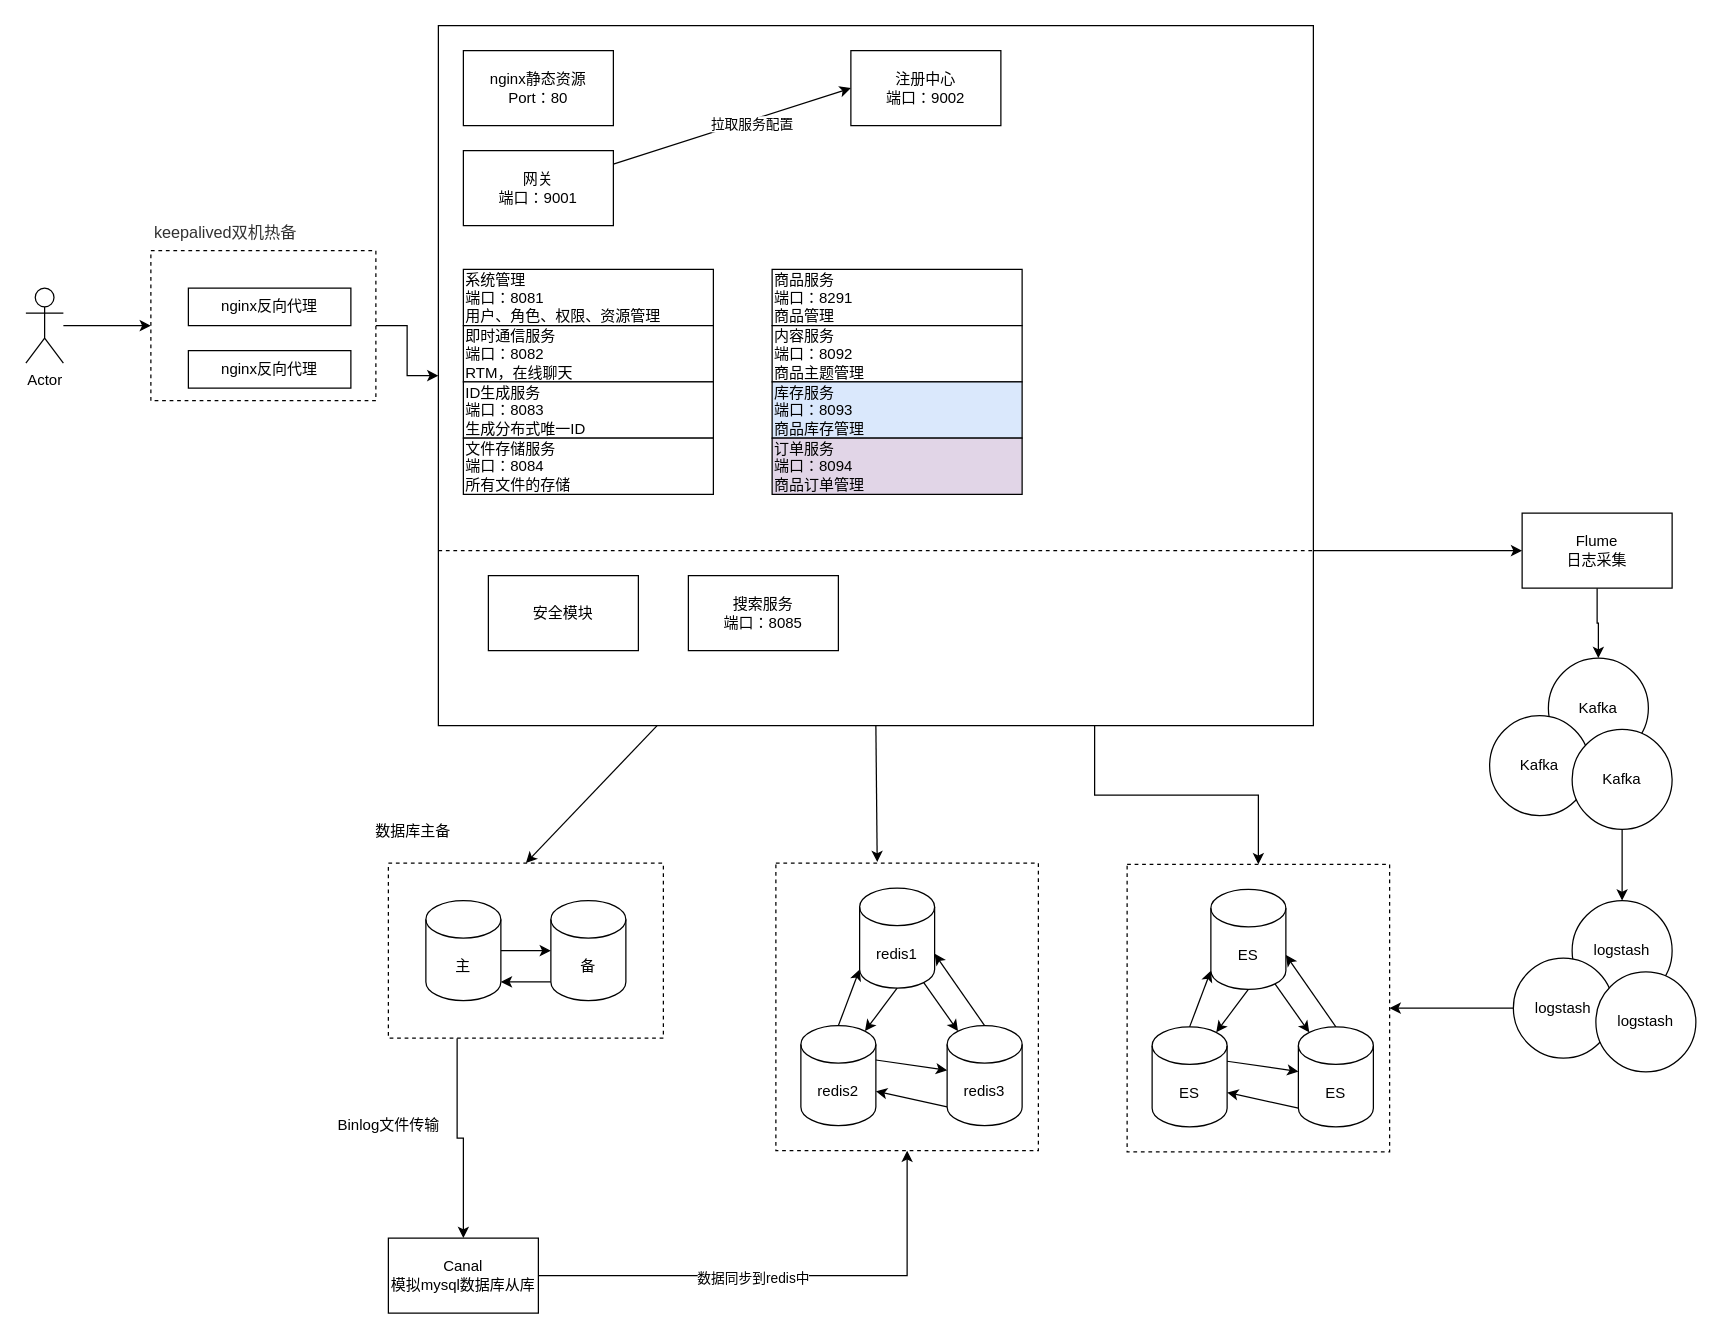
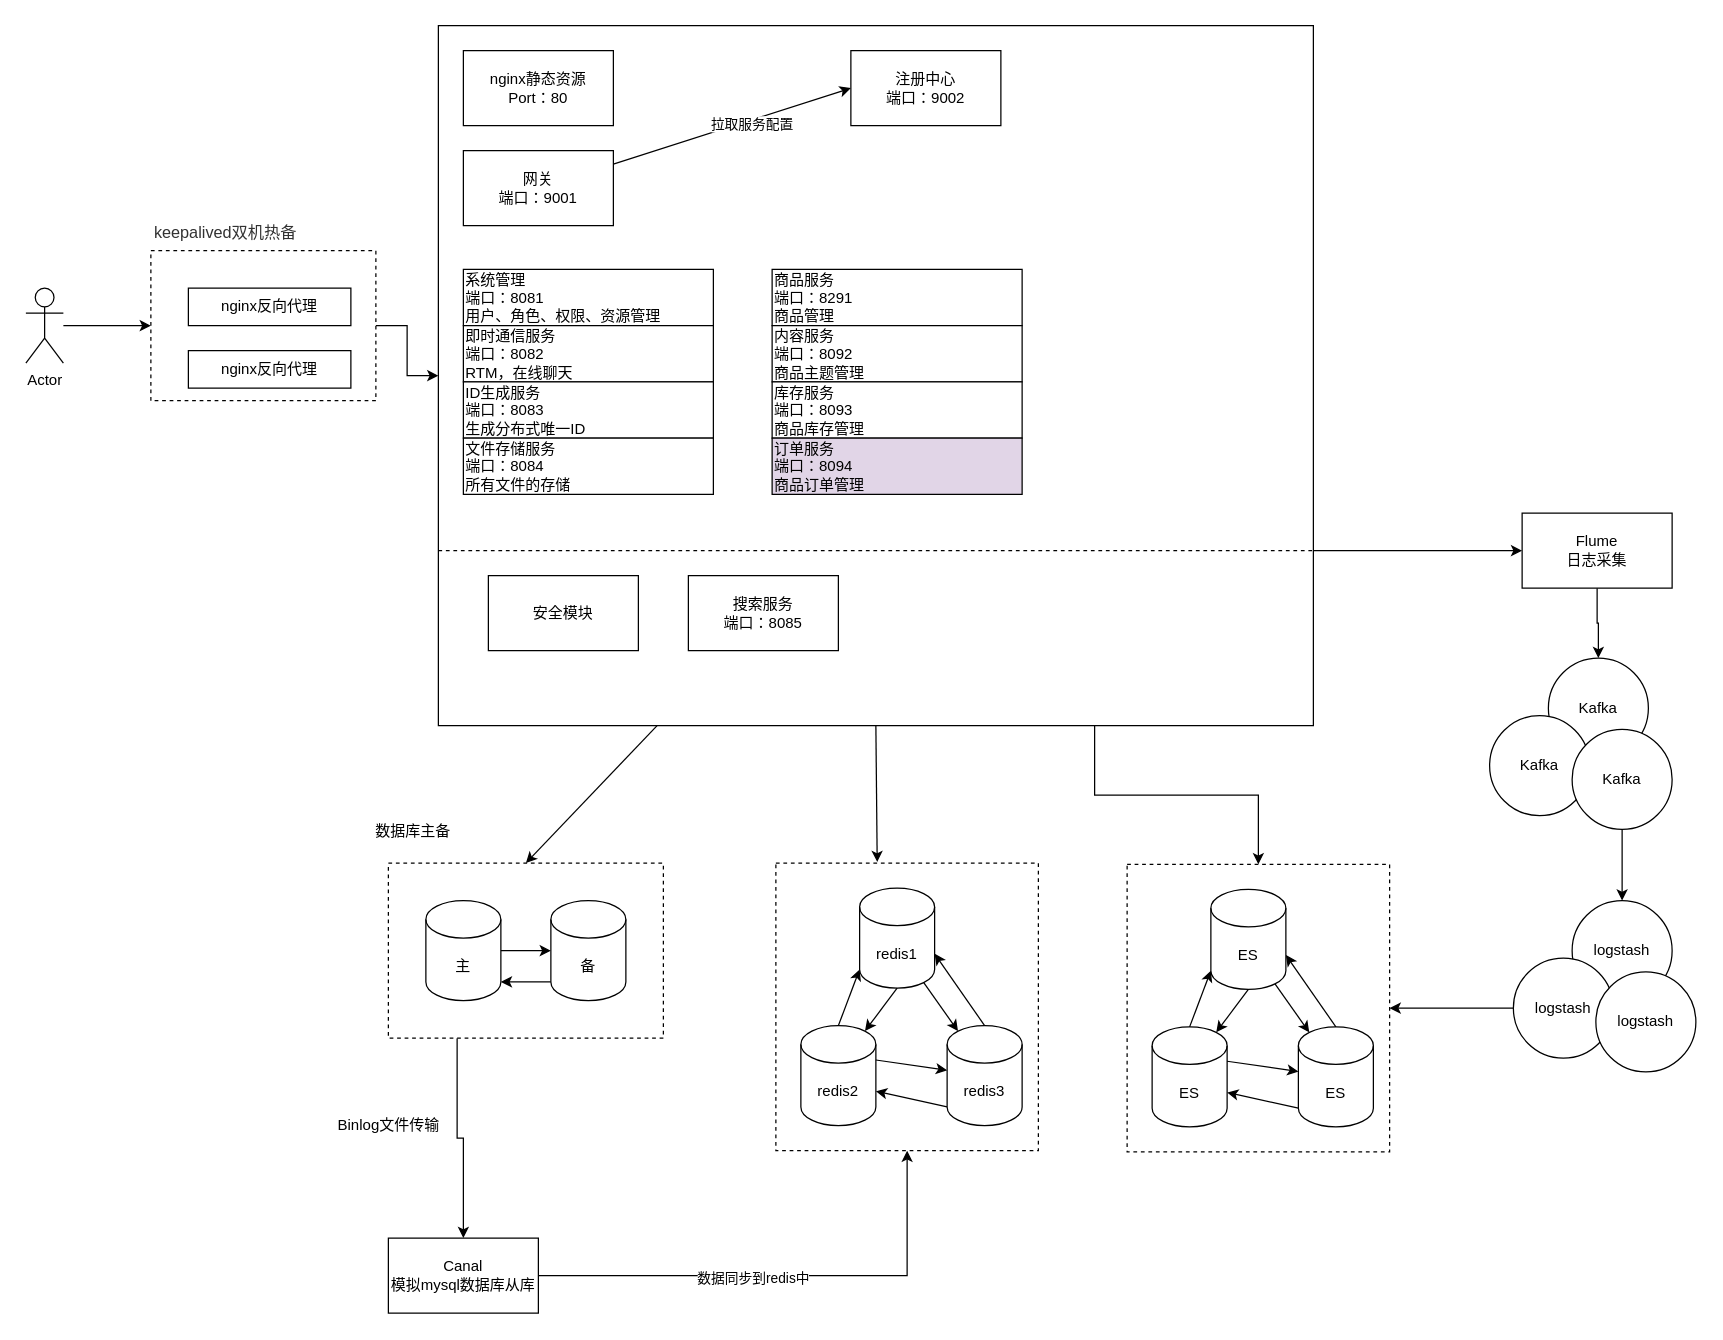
  <mxCell id="0" />
  <mxCell id="1" parent="0" />
  <mxCell id="2" style="edgeStyle=orthogonalEdgeStyle;rounded=0;orthogonalLoop=1;jettySize=auto;html=1;exitX=0.25;exitY=1;exitDx=0;exitDy=0;entryX=0.5;entryY=0;entryDx=0;entryDy=0;" edge="1" parent="1" source="36" target="34"><mxGeometry relative="1" as="geometry" /></mxCell>
  <mxCell id="3" style="edgeStyle=orthogonalEdgeStyle;rounded=0;orthogonalLoop=1;jettySize=auto;html=1;" edge="1" parent="1" source="4" target="6"><mxGeometry relative="1" as="geometry" /></mxCell>
  <mxCell id="4" value="Actor" style="shape=umlActor;verticalLabelPosition=bottom;verticalAlign=top;html=1;outlineConnect=0;" vertex="1" parent="1"><mxGeometry x="20" y="230" width="30" height="60" as="geometry" /></mxCell>
  <mxCell id="5" style="edgeStyle=orthogonalEdgeStyle;rounded=0;orthogonalLoop=1;jettySize=auto;html=1;" edge="1" parent="1" source="6" target="14"><mxGeometry relative="1" as="geometry" /></mxCell>
  <mxCell id="6" value="" style="rounded=0;whiteSpace=wrap;html=1;dashed=1;" vertex="1" parent="1"><mxGeometry x="120" y="200" width="180" height="120" as="geometry" /></mxCell>
  <mxCell id="7" value="nginx反向代理" style="rounded=0;whiteSpace=wrap;html=1;" vertex="1" parent="1"><mxGeometry x="150" y="230" width="130" height="30" as="geometry" /></mxCell>
  <mxCell id="8" value="nginx反向代理" style="rounded=0;whiteSpace=wrap;html=1;" vertex="1" parent="1"><mxGeometry x="150" y="280" width="130" height="30" as="geometry" /></mxCell>
  <mxCell id="9" value="&lt;span style=&quot;color: rgb(50 , 50 , 50) ; font-size: 13px ; background-color: rgba(255 , 255 , 255 , 0.01)&quot;&gt;keepalived双机热备&lt;/span&gt;" style="text;html=1;strokeColor=none;fillColor=none;align=center;verticalAlign=middle;whiteSpace=wrap;rounded=0;dashed=1;" vertex="1" parent="1"><mxGeometry x="110" y="180" width="140" height="10" as="geometry" /></mxCell>
  <mxCell id="10" style="edgeStyle=none;rounded=0;orthogonalLoop=1;jettySize=auto;html=1;exitX=0.25;exitY=1;exitDx=0;exitDy=0;entryX=0.5;entryY=0;entryDx=0;entryDy=0;" edge="1" parent="1" source="14" target="36"><mxGeometry relative="1" as="geometry" /></mxCell>
  <mxCell id="11" style="edgeStyle=none;rounded=0;orthogonalLoop=1;jettySize=auto;html=1;exitX=0.5;exitY=1;exitDx=0;exitDy=0;entryX=0.386;entryY=-0.004;entryDx=0;entryDy=0;entryPerimeter=0;" edge="1" parent="1" source="14" target="43"><mxGeometry relative="1" as="geometry" /></mxCell>
  <mxCell id="12" style="edgeStyle=orthogonalEdgeStyle;rounded=0;orthogonalLoop=1;jettySize=auto;html=1;exitX=1;exitY=0.75;exitDx=0;exitDy=0;" edge="1" parent="1" source="14" target="65"><mxGeometry relative="1" as="geometry" /></mxCell>
  <mxCell id="13" style="edgeStyle=orthogonalEdgeStyle;rounded=0;orthogonalLoop=1;jettySize=auto;html=1;exitX=0.75;exitY=1;exitDx=0;exitDy=0;" edge="1" parent="1" source="14" target="54"><mxGeometry relative="1" as="geometry" /></mxCell>
  <mxCell id="14" value="" style="rounded=0;whiteSpace=wrap;html=1;" vertex="1" parent="1"><mxGeometry x="350" y="20" width="700" height="560" as="geometry" /></mxCell>
  <mxCell id="15" value="nginx静态资源&lt;br&gt;Port：80" style="rounded=0;whiteSpace=wrap;html=1;" vertex="1" parent="1"><mxGeometry x="370" y="40" width="120" height="60" as="geometry" /></mxCell>
  <mxCell id="16" style="rounded=0;orthogonalLoop=1;jettySize=auto;html=1;entryX=0;entryY=0.5;entryDx=0;entryDy=0;" edge="1" parent="1" source="18" target="19"><mxGeometry relative="1" as="geometry" /></mxCell>
  <mxCell id="17" value="拉取服务配置" style="edgeLabel;html=1;align=center;verticalAlign=middle;resizable=0;points=[];" vertex="1" connectable="0" parent="16"><mxGeometry x="0.147" y="-3" relative="1" as="geometry"><mxPoint x="1" as="offset" /></mxGeometry></mxCell>
  <mxCell id="18" value="网关&lt;br&gt;端口：9001" style="rounded=0;whiteSpace=wrap;html=1;" vertex="1" parent="1"><mxGeometry x="370" y="120" width="120" height="60" as="geometry" /></mxCell>
  <mxCell id="19" value="注册中心&lt;br&gt;端口：9002" style="rounded=0;whiteSpace=wrap;html=1;" vertex="1" parent="1"><mxGeometry x="680" y="40" width="120" height="60" as="geometry" /></mxCell>
  <mxCell id="20" value="系统管理&lt;br&gt;端口：8081&lt;br&gt;用户、角色、权限、资源管理" style="rounded=0;whiteSpace=wrap;html=1;align=left;" vertex="1" parent="1"><mxGeometry x="370" y="215" width="200" height="45" as="geometry" /></mxCell>
  <mxCell id="21" value="商品服务&lt;br&gt;端口：8291&lt;br&gt;商品管理" style="rounded=0;whiteSpace=wrap;html=1;align=left;" vertex="1" parent="1"><mxGeometry x="617" y="215" width="200" height="45" as="geometry" /></mxCell>
  <mxCell id="22" value="内容服务&lt;br&gt;端口：8092&lt;br&gt;商品主题管理" style="rounded=0;whiteSpace=wrap;html=1;align=left;" vertex="1" parent="1"><mxGeometry x="617" y="260" width="200" height="45" as="geometry" /></mxCell>
- <mxCell id="23" value="库存服务&lt;br&gt;端口：8093&lt;br&gt;商品库存管理" style="rounded=0;whiteSpace=wrap;html=1;align=left;fillColor=#dae8fc;" vertex="1" parent="1"><mxGeometry x="617" y="305" width="200" height="45" as="geometry" /></mxCell>
+ <mxCell id="23" value="库存服务&lt;br&gt;端口：8093&lt;br&gt;商品库存管理" style="rounded=0;whiteSpace=wrap;html=1;align=left;" vertex="1" parent="1"><mxGeometry x="617" y="305" width="200" height="45" as="geometry" /></mxCell>
  <mxCell id="24" value="订单服务&lt;br&gt;端口：8094&lt;br&gt;商品订单管理" style="rounded=0;whiteSpace=wrap;html=1;align=left;fillColor=#e1d5e7;" vertex="1" parent="1"><mxGeometry x="617" y="350" width="200" height="45" as="geometry" /></mxCell>
  <mxCell id="25" value="即时通信服务&lt;br&gt;端口：8082&lt;br&gt;RTM，在线聊天" style="rounded=0;whiteSpace=wrap;html=1;align=left;" vertex="1" parent="1"><mxGeometry x="370" y="260" width="200" height="45" as="geometry" /></mxCell>
  <mxCell id="26" value="ID生成服务&lt;br&gt;端口：8083&lt;br&gt;生成分布式唯一ID" style="rounded=0;whiteSpace=wrap;html=1;align=left;" vertex="1" parent="1"><mxGeometry x="370" y="305" width="200" height="45" as="geometry" /></mxCell>
  <mxCell id="27" value="文件存储服务&lt;br&gt;端口：8084&lt;br&gt;所有文件的存储" style="rounded=0;whiteSpace=wrap;html=1;align=left;" vertex="1" parent="1"><mxGeometry x="370" y="350" width="200" height="45" as="geometry" /></mxCell>
  <mxCell id="28" value="" style="endArrow=none;dashed=1;html=1;exitX=0;exitY=0.75;exitDx=0;exitDy=0;" edge="1" parent="1" source="14"><mxGeometry width="50" height="50" relative="1" as="geometry"><mxPoint x="360" y="510" as="sourcePoint" /><mxPoint x="1050" y="440" as="targetPoint" /></mxGeometry></mxCell>
  <mxCell id="29" value="安全模块" style="rounded=0;whiteSpace=wrap;html=1;align=center;" vertex="1" parent="1"><mxGeometry x="390" y="460" width="120" height="60" as="geometry" /></mxCell>
  <mxCell id="30" value="搜索服务&lt;br&gt;端口：8085" style="rounded=0;whiteSpace=wrap;html=1;align=center;" vertex="1" parent="1"><mxGeometry x="550" y="460" width="120" height="60" as="geometry" /></mxCell>
  <mxCell id="31" value="Binlog文件传输" style="text;html=1;align=center;verticalAlign=middle;resizable=0;points=[];autosize=1;strokeColor=none;" vertex="1" parent="1"><mxGeometry x="260" y="890" width="100" height="20" as="geometry" /></mxCell>
  <mxCell id="32" style="edgeStyle=orthogonalEdgeStyle;rounded=0;orthogonalLoop=1;jettySize=auto;html=1;entryX=0.5;entryY=1;entryDx=0;entryDy=0;" edge="1" parent="1" source="34" target="43"><mxGeometry relative="1" as="geometry" /></mxCell>
  <mxCell id="33" value="数据同步到redis中" style="edgeLabel;html=1;align=center;verticalAlign=middle;resizable=0;points=[];" vertex="1" connectable="0" parent="32"><mxGeometry x="-0.134" y="-1" relative="1" as="geometry"><mxPoint as="offset" /></mxGeometry></mxCell>
  <mxCell id="34" value="Canal&lt;br&gt;模拟mysql数据库从库" style="rounded=0;whiteSpace=wrap;html=1;align=center;" vertex="1" parent="1"><mxGeometry x="310" y="990" width="120" height="60" as="geometry" /></mxCell>
  <mxCell id="35" value="" style="group" vertex="1" connectable="0" parent="1"><mxGeometry x="290" y="650" width="240" height="180" as="geometry" /></mxCell>
  <mxCell id="36" value="" style="rounded=0;whiteSpace=wrap;html=1;align=center;dashed=1;" vertex="1" parent="35"><mxGeometry x="20" y="40" width="220" height="140" as="geometry" /></mxCell>
  <mxCell id="37" value="主" style="shape=cylinder3;whiteSpace=wrap;html=1;boundedLbl=1;backgroundOutline=1;size=15;align=center;" vertex="1" parent="35"><mxGeometry x="50" y="70" width="60" height="80" as="geometry" /></mxCell>
  <mxCell id="38" style="edgeStyle=none;rounded=0;orthogonalLoop=1;jettySize=auto;html=1;exitX=0;exitY=1;exitDx=0;exitDy=-15;exitPerimeter=0;entryX=1;entryY=1;entryDx=0;entryDy=-15;entryPerimeter=0;" edge="1" parent="35" source="39" target="37"><mxGeometry relative="1" as="geometry" /></mxCell>
  <mxCell id="39" value="备" style="shape=cylinder3;whiteSpace=wrap;html=1;boundedLbl=1;backgroundOutline=1;size=15;align=center;" vertex="1" parent="35"><mxGeometry x="150" y="70" width="60" height="80" as="geometry" /></mxCell>
  <mxCell id="40" style="edgeStyle=none;rounded=0;orthogonalLoop=1;jettySize=auto;html=1;entryX=0;entryY=0.5;entryDx=0;entryDy=0;entryPerimeter=0;" edge="1" parent="35" source="37" target="39"><mxGeometry relative="1" as="geometry" /></mxCell>
  <mxCell id="41" value="数据库主备" style="text;html=1;strokeColor=none;fillColor=none;align=center;verticalAlign=middle;whiteSpace=wrap;rounded=0;" vertex="1" parent="35"><mxGeometry width="80" height="30" as="geometry" /></mxCell>
  <mxCell id="42" value="" style="group" vertex="1" connectable="0" parent="1"><mxGeometry x="620" y="690" width="210" height="230" as="geometry" /></mxCell>
  <mxCell id="43" value="" style="rounded=0;whiteSpace=wrap;html=1;align=center;dashed=1;" vertex="1" parent="42"><mxGeometry width="210" height="230" as="geometry" /></mxCell>
  <mxCell id="44" value="redis1" style="shape=cylinder3;whiteSpace=wrap;html=1;boundedLbl=1;backgroundOutline=1;size=15;align=center;" vertex="1" parent="42"><mxGeometry x="67" y="20" width="60" height="80" as="geometry" /></mxCell>
  <mxCell id="45" style="edgeStyle=none;rounded=0;orthogonalLoop=1;jettySize=auto;html=1;exitX=0.5;exitY=0;exitDx=0;exitDy=0;exitPerimeter=0;entryX=0;entryY=1;entryDx=0;entryDy=-15;entryPerimeter=0;" edge="1" parent="42" source="46" target="44"><mxGeometry relative="1" as="geometry" /></mxCell>
  <mxCell id="46" value="redis2" style="shape=cylinder3;whiteSpace=wrap;html=1;boundedLbl=1;backgroundOutline=1;size=15;align=center;" vertex="1" parent="42"><mxGeometry x="20" y="130" width="60" height="80" as="geometry" /></mxCell>
  <mxCell id="47" style="edgeStyle=none;rounded=0;orthogonalLoop=1;jettySize=auto;html=1;exitX=0.5;exitY=1;exitDx=0;exitDy=0;exitPerimeter=0;entryX=0.855;entryY=0;entryDx=0;entryDy=4.35;entryPerimeter=0;" edge="1" parent="42" source="44" target="46"><mxGeometry relative="1" as="geometry" /></mxCell>
  <mxCell id="48" style="edgeStyle=none;rounded=0;orthogonalLoop=1;jettySize=auto;html=1;exitX=0;exitY=1;exitDx=0;exitDy=-15;exitPerimeter=0;entryX=1;entryY=0;entryDx=0;entryDy=52.5;entryPerimeter=0;" edge="1" parent="42" source="50" target="46"><mxGeometry relative="1" as="geometry" /></mxCell>
  <mxCell id="49" style="edgeStyle=none;rounded=0;orthogonalLoop=1;jettySize=auto;html=1;exitX=0.5;exitY=0;exitDx=0;exitDy=0;exitPerimeter=0;entryX=1;entryY=0;entryDx=0;entryDy=52.5;entryPerimeter=0;" edge="1" parent="42" source="50" target="44"><mxGeometry relative="1" as="geometry" /></mxCell>
  <mxCell id="50" value="redis3" style="shape=cylinder3;whiteSpace=wrap;html=1;boundedLbl=1;backgroundOutline=1;size=15;align=center;" vertex="1" parent="42"><mxGeometry x="137" y="130" width="60" height="80" as="geometry" /></mxCell>
  <mxCell id="51" style="edgeStyle=none;rounded=0;orthogonalLoop=1;jettySize=auto;html=1;exitX=0.855;exitY=1;exitDx=0;exitDy=-4.35;exitPerimeter=0;entryX=0.145;entryY=0;entryDx=0;entryDy=4.35;entryPerimeter=0;" edge="1" parent="42" source="44" target="50"><mxGeometry relative="1" as="geometry" /></mxCell>
  <mxCell id="52" style="edgeStyle=none;rounded=0;orthogonalLoop=1;jettySize=auto;html=1;exitX=1;exitY=0;exitDx=0;exitDy=27.5;exitPerimeter=0;" edge="1" parent="42" source="46" target="50"><mxGeometry relative="1" as="geometry" /></mxCell>
  <mxCell id="53" value="" style="group" vertex="1" connectable="0" parent="1"><mxGeometry x="901" y="691" width="210" height="230" as="geometry" /></mxCell>
  <mxCell id="54" value="" style="rounded=0;whiteSpace=wrap;html=1;align=center;dashed=1;" vertex="1" parent="53"><mxGeometry width="210" height="230" as="geometry" /></mxCell>
  <mxCell id="55" value="ES" style="shape=cylinder3;whiteSpace=wrap;html=1;boundedLbl=1;backgroundOutline=1;size=15;align=center;" vertex="1" parent="53"><mxGeometry x="67" y="20" width="60" height="80" as="geometry" /></mxCell>
  <mxCell id="56" style="edgeStyle=none;rounded=0;orthogonalLoop=1;jettySize=auto;html=1;exitX=0.5;exitY=0;exitDx=0;exitDy=0;exitPerimeter=0;entryX=0;entryY=1;entryDx=0;entryDy=-15;entryPerimeter=0;" edge="1" parent="53" source="57" target="55"><mxGeometry relative="1" as="geometry" /></mxCell>
  <mxCell id="57" value="ES" style="shape=cylinder3;whiteSpace=wrap;html=1;boundedLbl=1;backgroundOutline=1;size=15;align=center;" vertex="1" parent="53"><mxGeometry x="20" y="130" width="60" height="80" as="geometry" /></mxCell>
  <mxCell id="58" style="edgeStyle=none;rounded=0;orthogonalLoop=1;jettySize=auto;html=1;exitX=0.5;exitY=1;exitDx=0;exitDy=0;exitPerimeter=0;entryX=0.855;entryY=0;entryDx=0;entryDy=4.35;entryPerimeter=0;" edge="1" parent="53" source="55" target="57"><mxGeometry relative="1" as="geometry" /></mxCell>
  <mxCell id="59" style="edgeStyle=none;rounded=0;orthogonalLoop=1;jettySize=auto;html=1;exitX=0;exitY=1;exitDx=0;exitDy=-15;exitPerimeter=0;entryX=1;entryY=0;entryDx=0;entryDy=52.5;entryPerimeter=0;" edge="1" parent="53" source="61" target="57"><mxGeometry relative="1" as="geometry" /></mxCell>
  <mxCell id="60" style="edgeStyle=none;rounded=0;orthogonalLoop=1;jettySize=auto;html=1;exitX=0.5;exitY=0;exitDx=0;exitDy=0;exitPerimeter=0;entryX=1;entryY=0;entryDx=0;entryDy=52.5;entryPerimeter=0;" edge="1" parent="53" source="61" target="55"><mxGeometry relative="1" as="geometry" /></mxCell>
  <mxCell id="61" value="ES" style="shape=cylinder3;whiteSpace=wrap;html=1;boundedLbl=1;backgroundOutline=1;size=15;align=center;" vertex="1" parent="53"><mxGeometry x="137" y="130" width="60" height="80" as="geometry" /></mxCell>
  <mxCell id="62" style="edgeStyle=none;rounded=0;orthogonalLoop=1;jettySize=auto;html=1;exitX=0.855;exitY=1;exitDx=0;exitDy=-4.35;exitPerimeter=0;entryX=0.145;entryY=0;entryDx=0;entryDy=4.35;entryPerimeter=0;" edge="1" parent="53" source="55" target="61"><mxGeometry relative="1" as="geometry" /></mxCell>
  <mxCell id="63" style="edgeStyle=none;rounded=0;orthogonalLoop=1;jettySize=auto;html=1;exitX=1;exitY=0;exitDx=0;exitDy=27.5;exitPerimeter=0;" edge="1" parent="53" source="57" target="61"><mxGeometry relative="1" as="geometry" /></mxCell>
  <mxCell id="64" style="edgeStyle=orthogonalEdgeStyle;rounded=0;orthogonalLoop=1;jettySize=auto;html=1;entryX=0.5;entryY=0;entryDx=0;entryDy=0;" edge="1" parent="1" source="65" target="72"><mxGeometry relative="1" as="geometry" /></mxCell>
  <mxCell id="65" value="Flume&lt;br&gt;日志采集" style="rounded=0;whiteSpace=wrap;html=1;align=center;" vertex="1" parent="1"><mxGeometry x="1217" y="410" width="120" height="60" as="geometry" /></mxCell>
  <mxCell id="66" value="" style="group" vertex="1" connectable="0" parent="1"><mxGeometry x="1210" y="720" width="146" height="137" as="geometry" /></mxCell>
  <mxCell id="67" value="logstash" style="ellipse;whiteSpace=wrap;html=1;aspect=fixed;align=center;" vertex="1" parent="66"><mxGeometry x="47" width="80" height="80" as="geometry" /></mxCell>
  <mxCell id="68" value="logstash" style="ellipse;whiteSpace=wrap;html=1;aspect=fixed;align=center;" vertex="1" parent="66"><mxGeometry y="46" width="80" height="80" as="geometry" /></mxCell>
  <mxCell id="69" value="logstash" style="ellipse;whiteSpace=wrap;html=1;aspect=fixed;align=center;" vertex="1" parent="66"><mxGeometry x="66" y="57" width="80" height="80" as="geometry" /></mxCell>
  <mxCell id="70" style="edgeStyle=orthogonalEdgeStyle;rounded=0;orthogonalLoop=1;jettySize=auto;html=1;entryX=1;entryY=0.5;entryDx=0;entryDy=0;" edge="1" parent="1" source="68" target="54"><mxGeometry relative="1" as="geometry" /></mxCell>
  <mxCell id="71" value="" style="group" vertex="1" connectable="0" parent="1"><mxGeometry x="1191" y="526" width="146" height="137" as="geometry" /></mxCell>
  <mxCell id="72" value="Kafka" style="ellipse;whiteSpace=wrap;html=1;aspect=fixed;align=center;" vertex="1" parent="71"><mxGeometry x="47" width="80" height="80" as="geometry" /></mxCell>
  <mxCell id="73" value="Kafka" style="ellipse;whiteSpace=wrap;html=1;aspect=fixed;align=center;" vertex="1" parent="71"><mxGeometry y="46" width="80" height="80" as="geometry" /></mxCell>
  <mxCell id="74" value="Kafka" style="ellipse;whiteSpace=wrap;html=1;aspect=fixed;align=center;" vertex="1" parent="71"><mxGeometry x="66" y="57" width="80" height="80" as="geometry" /></mxCell>
  <mxCell id="75" style="edgeStyle=orthogonalEdgeStyle;rounded=0;orthogonalLoop=1;jettySize=auto;html=1;" edge="1" parent="1" source="74" target="67"><mxGeometry relative="1" as="geometry" /></mxCell>
